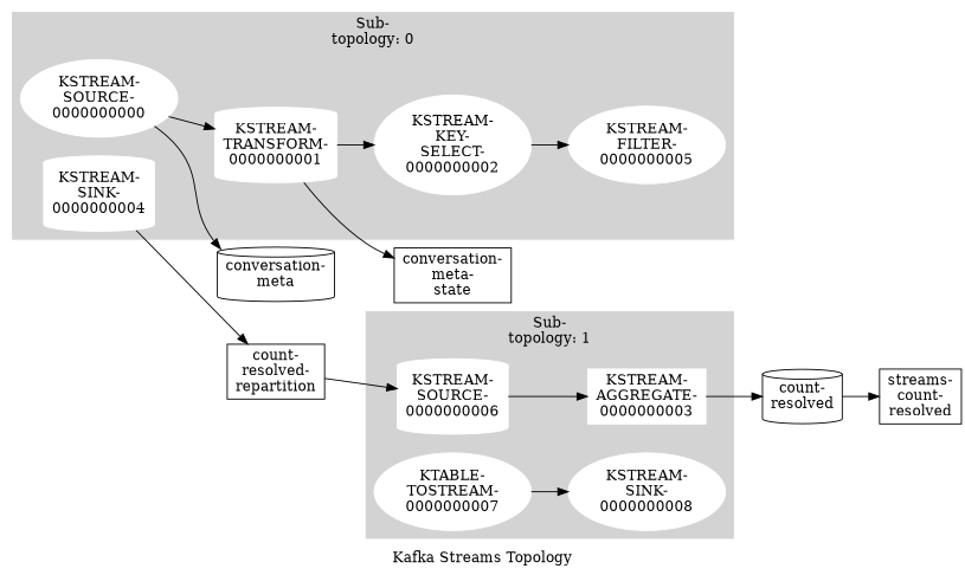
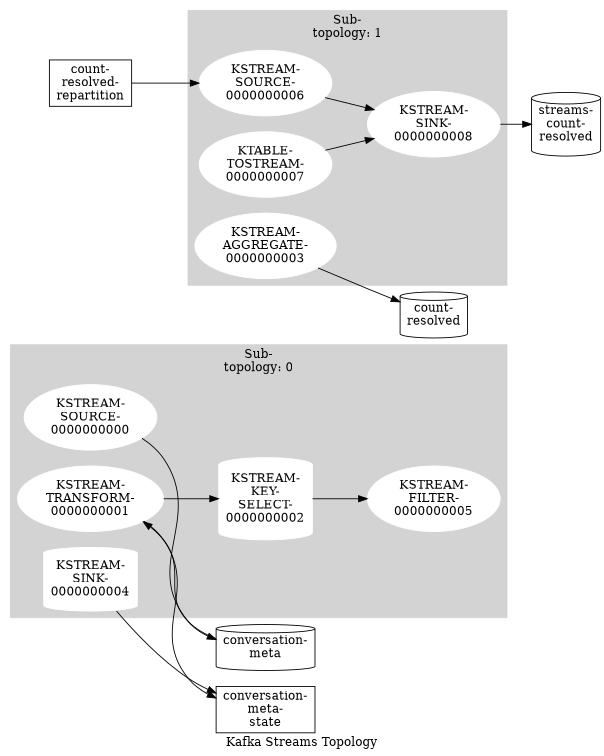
  digraph {
    label="Kafka Streams Topology"
    rankdir=LR
    node [color=white style=filled]
    "KSTREAM-\nSOURCE-\n0000000000"
-   "KSTREAM-\nTRANSFORM-\n0000000001" [shape=cylinder]
-   "KSTREAM-\nKEY-\nSELECT-\n0000000002"
+   "KSTREAM-\nTRANSFORM-\n0000000001"
+   "KSTREAM-\nKEY-\nSELECT-\n0000000002" [shape=cylinder]
    "KSTREAM-\nFILTER-\n0000000005"
    "KSTREAM-\nSINK-\n0000000004" [shape=cylinder]
-   "KSTREAM-\nSOURCE-\n0000000006" [shape=cylinder]
-   "KSTREAM-\nAGGREGATE-\n0000000003" [shape=box]
+   "KSTREAM-\nSOURCE-\n0000000006"
+   "KSTREAM-\nAGGREGATE-\n0000000003"
    "KTABLE-\nTOSTREAM-\n0000000007"
    "KSTREAM-\nSINK-\n0000000008"
    "conversation-\nmeta" [shape=cylinder color="" style=""]
    "conversation-\nmeta-\nstate" [shape=box color="" style=""]
    "count-\nresolved-\nrepartition" [shape=rect color="" style=""]
    "count-\nresolved" [shape=cylinder color="" style=""]
-   "streams-\ncount-\nresolved" [shape=rect color="" style=""]
+   "streams-\ncount-\nresolved" [shape=cylinder color="" style=""]
    subgraph cluster_1 {
      color=lightgrey
      label="Sub-\ntopology: 0"
      style=filled
      "KSTREAM-\nSOURCE-\n0000000000"
      "KSTREAM-\nTRANSFORM-\n0000000001"
      "KSTREAM-\nKEY-\nSELECT-\n0000000002"
      "KSTREAM-\nFILTER-\n0000000005"
      "KSTREAM-\nSINK-\n0000000004"
    }
    subgraph cluster_2 {
      color=lightgrey
      label="Sub-\ntopology: 1"
      style=filled
      "KSTREAM-\nSOURCE-\n0000000006"
      "KSTREAM-\nAGGREGATE-\n0000000003"
      "KTABLE-\nTOSTREAM-\n0000000007"
      "KSTREAM-\nSINK-\n0000000008"
    }
-   "KSTREAM-\nSOURCE-\n0000000000" -> "KSTREAM-\nTRANSFORM-\n0000000001"
+   "conversation-\nmeta" -> "KSTREAM-\nTRANSFORM-\n0000000001"
    "KSTREAM-\nSOURCE-\n0000000000" -> "conversation-\nmeta"
    "KSTREAM-\nTRANSFORM-\n0000000001" -> "KSTREAM-\nKEY-\nSELECT-\n0000000002"
    "KSTREAM-\nTRANSFORM-\n0000000001" -> "conversation-\nmeta-\nstate"
    "KSTREAM-\nKEY-\nSELECT-\n0000000002" -> "KSTREAM-\nFILTER-\n0000000005"
-   "KSTREAM-\nSINK-\n0000000004" -> "count-\nresolved-\nrepartition"
-   "KSTREAM-\nSOURCE-\n0000000006" -> "KSTREAM-\nAGGREGATE-\n0000000003"
+   "KSTREAM-\nSINK-\n0000000004" -> "conversation-\nmeta-\nstate"
+   "KSTREAM-\nSOURCE-\n0000000006" -> "KSTREAM-\nSINK-\n0000000008"
    "KSTREAM-\nAGGREGATE-\n0000000003" -> "count-\nresolved"
    "KTABLE-\nTOSTREAM-\n0000000007" -> "KSTREAM-\nSINK-\n0000000008"
-   "count-\nresolved" -> "streams-\ncount-\nresolved"
+   "KSTREAM-\nSINK-\n0000000008" -> "streams-\ncount-\nresolved"
    "count-\nresolved-\nrepartition" -> "KSTREAM-\nSOURCE-\n0000000006"
  }
